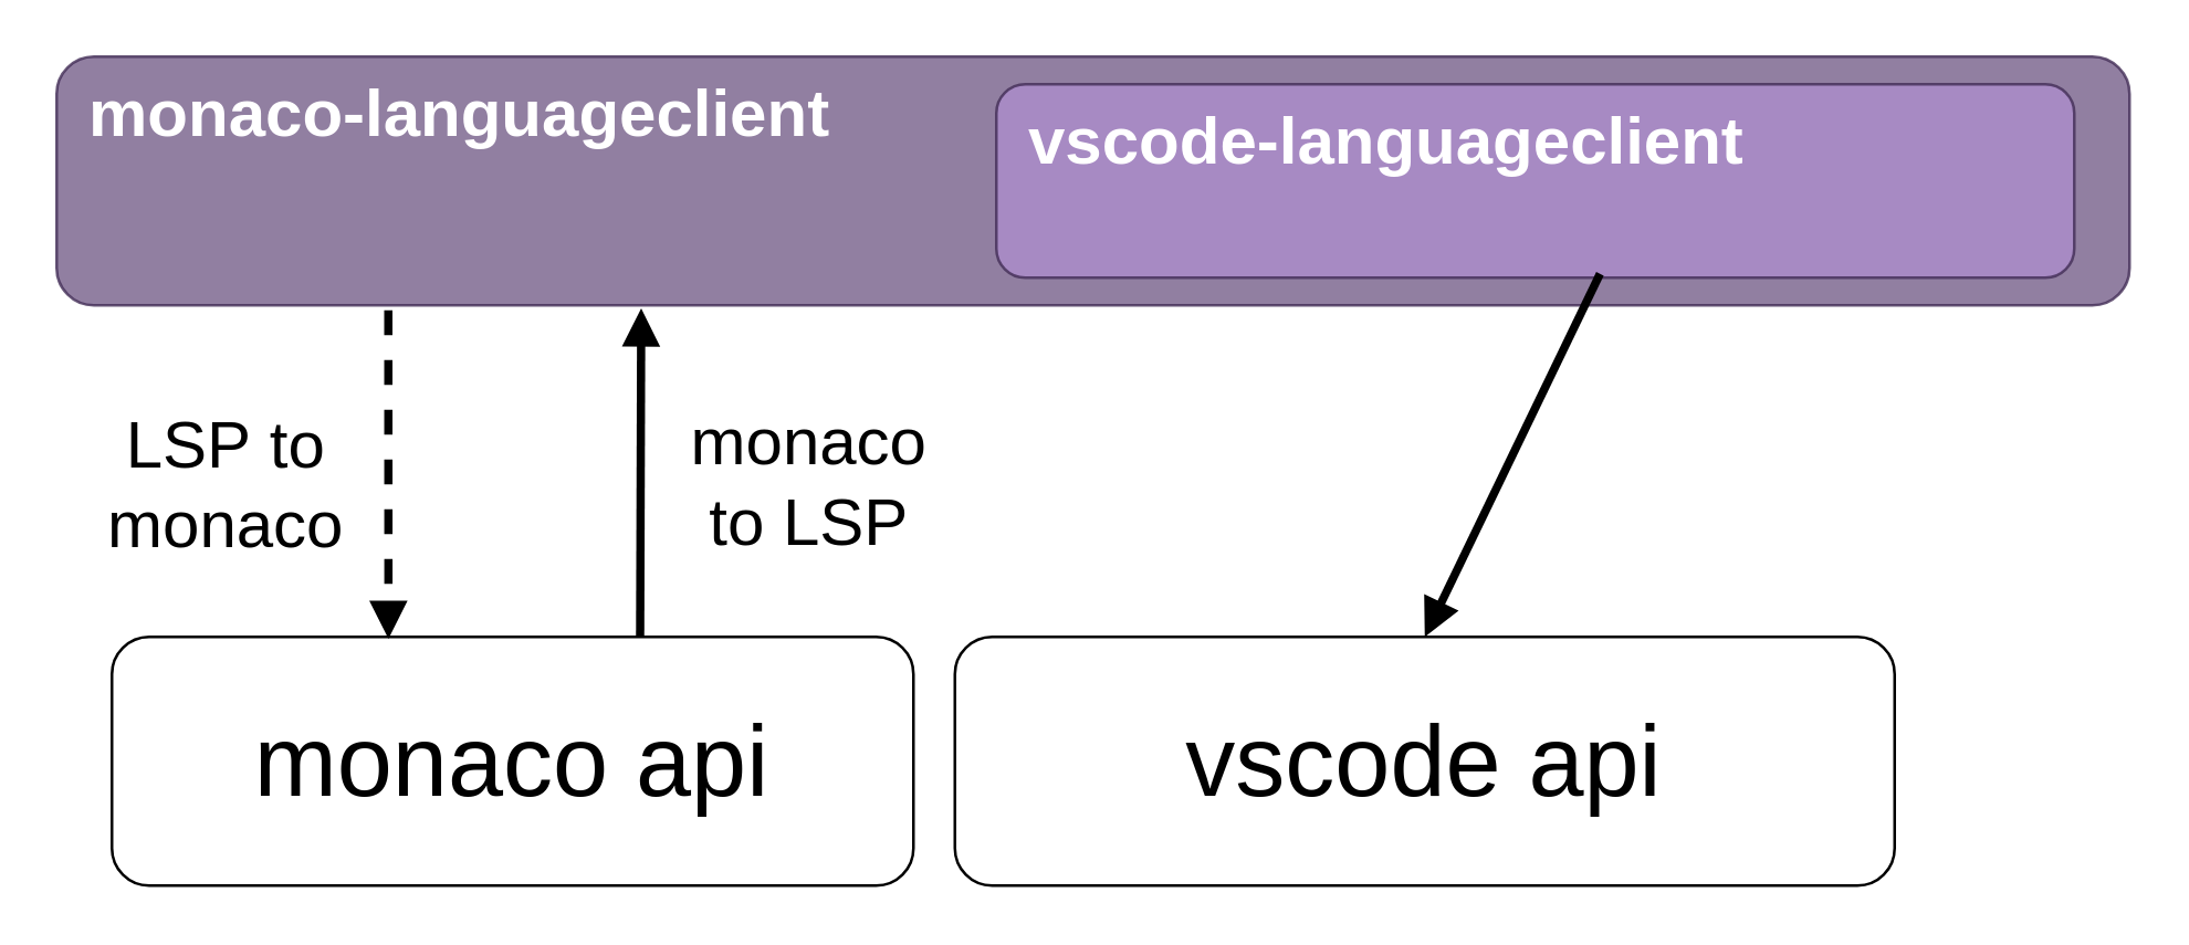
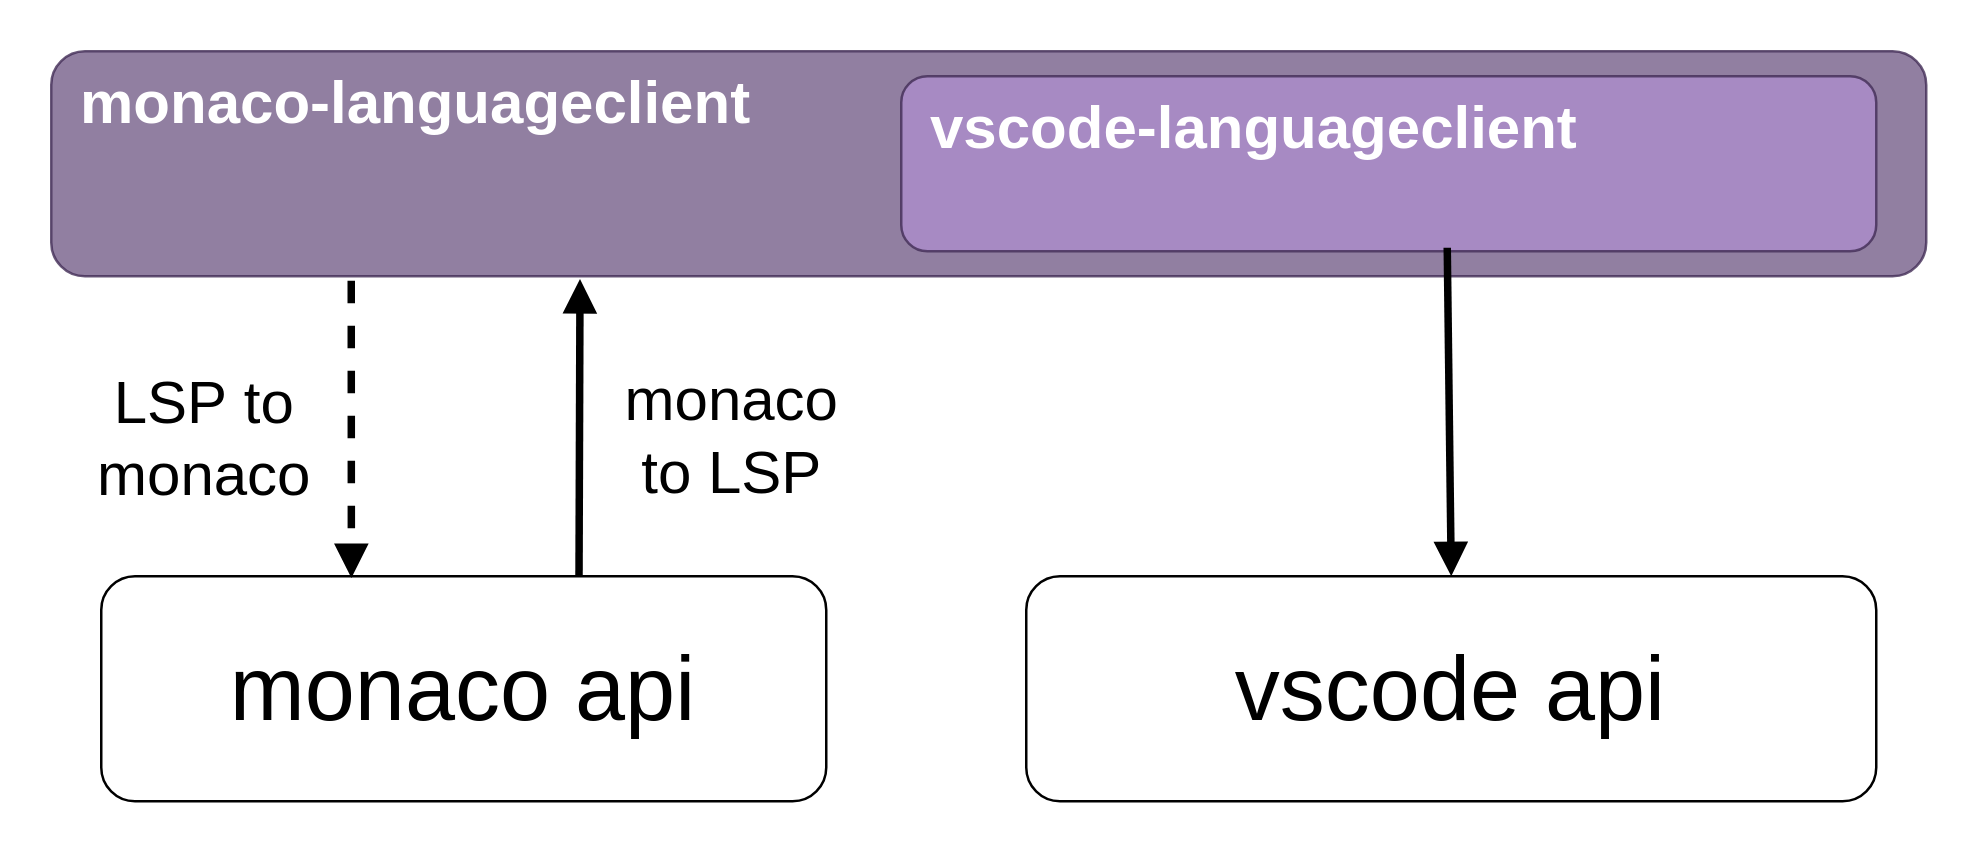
  <mxCell id="0" />
  <mxCell id="1" parent="0" />
  <mxCell id="2" value="monaco-languageclient" style="rounded=1;whiteSpace=wrap;html=1;verticalAlign=top;fontSize=24;fillColor=#76608a;strokeColor=#432D57;fontColor=#ffffff;align=left;spacingLeft=10;fontStyle=1;opacity=80;" parent="1" vertex="1"><mxGeometry x="20" y="20" width="750" height="90" as="geometry" /></mxCell>
  <mxCell id="3" value="&lt;b&gt;vscode-languageclient&lt;/b&gt;" style="rounded=1;whiteSpace=wrap;html=1;verticalAlign=top;fontSize=24;fillColor=#AD8ECC;strokeColor=#432D57;fontColor=#ffffff;align=left;spacingLeft=10;opacity=80;" parent="1" vertex="1"><mxGeometry x="360" y="30" width="390" height="70" as="geometry" /></mxCell>
  <mxCell id="4" value="&lt;font style=&quot;font-size: 36px;&quot;&gt;monaco api&lt;/font&gt;" style="rounded=1;whiteSpace=wrap;html=1;" parent="1" vertex="1"><mxGeometry x="40" y="230" width="290" height="90" as="geometry" /></mxCell>
- <mxCell id="5" value="&lt;font style=&quot;font-size: 36px;&quot;&gt;vscode api&lt;/font&gt;" style="rounded=1;whiteSpace=wrap;html=1;" parent="1" vertex="1"><mxGeometry x="345" y="230" width="340" height="90" as="geometry" /></mxCell>
+ <mxCell id="5" value="&lt;font style=&quot;font-size: 36px;&quot;&gt;vscode api&lt;/font&gt;" style="rounded=1;whiteSpace=wrap;html=1;" parent="1" vertex="1"><mxGeometry x="410" y="230" width="340" height="90" as="geometry" /></mxCell>
  <mxCell id="6" value="" style="endArrow=block;html=1;rounded=0;endFill=1;strokeWidth=3;exitX=0.659;exitY=-0.011;exitDx=0;exitDy=0;exitPerimeter=0;entryX=0.282;entryY=1.012;entryDx=0;entryDy=0;entryPerimeter=0;" parent="1" edge="1" target="2"><mxGeometry width="50" height="50" relative="1" as="geometry"><mxPoint x="231.11" y="230" as="sourcePoint" /><mxPoint x="231" y="130" as="targetPoint" /></mxGeometry></mxCell>
  <mxCell id="7" value="&lt;span style=&quot;font-size: 24px; background-color: light-dark(#ffffff, var(--ge-dark-color, #121212)); color: light-dark(rgb(0, 0, 0), rgb(255, 255, 255));&quot;&gt;monaco&lt;/span&gt;&lt;div&gt;&lt;span style=&quot;font-size: 24px;&quot;&gt;to LSP&lt;/span&gt;&lt;/div&gt;" style="edgeLabel;html=1;align=center;verticalAlign=middle;resizable=0;points=[];" parent="6" vertex="1" connectable="0"><mxGeometry x="0.156" y="-1" relative="1" as="geometry"><mxPoint x="59" y="12" as="offset" /></mxGeometry></mxCell>
  <mxCell id="8" value="" style="endArrow=block;html=1;rounded=0;endFill=1;strokeWidth=3;entryX=0.345;entryY=0.008;entryDx=0;entryDy=0;entryPerimeter=0;exitX=0.16;exitY=1.02;exitDx=0;exitDy=0;exitPerimeter=0;dashed=1;" parent="1" target="4" edge="1" source="2"><mxGeometry width="50" height="50" relative="1" as="geometry"><mxPoint x="120" y="110" as="sourcePoint" /><mxPoint x="120" y="220" as="targetPoint" /></mxGeometry></mxCell>
  <mxCell id="9" value="&lt;font style=&quot;font-size: 24px;&quot;&gt;LSP&amp;nbsp;&lt;/font&gt;&lt;font style=&quot;background-color: light-dark(#ffffff, var(--ge-dark-color, #121212)); color: light-dark(rgb(0, 0, 0), rgb(255, 255, 255)); font-size: 24px;&quot;&gt;to&lt;/font&gt;&lt;div&gt;&lt;span style=&quot;background-color: light-dark(#ffffff, var(--ge-dark-color, #121212)); color: light-dark(rgb(0, 0, 0), rgb(255, 255, 255)); font-size: 24px;&quot;&gt;monaco&lt;/span&gt;&lt;/div&gt;" style="edgeLabel;html=1;align=center;verticalAlign=middle;resizable=0;points=[];" parent="8" vertex="1" connectable="0"><mxGeometry x="-0.363" y="-1" relative="1" as="geometry"><mxPoint x="-59" y="25" as="offset" /></mxGeometry></mxCell>
  <mxCell id="10" value="" style="endArrow=block;html=1;rounded=0;endFill=1;strokeWidth=3;exitX=0.56;exitY=0.98;exitDx=0;exitDy=0;entryX=0.5;entryY=0;entryDx=0;entryDy=0;exitPerimeter=0;" parent="1" source="3" target="5" edge="1"><mxGeometry width="50" height="50" relative="1" as="geometry"><mxPoint x="660" y="110" as="sourcePoint" /><mxPoint x="660" y="410" as="targetPoint" /></mxGeometry></mxCell>
